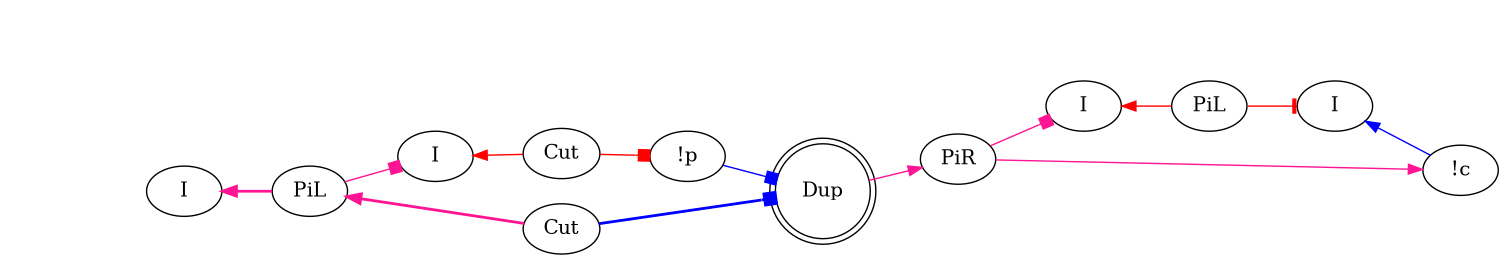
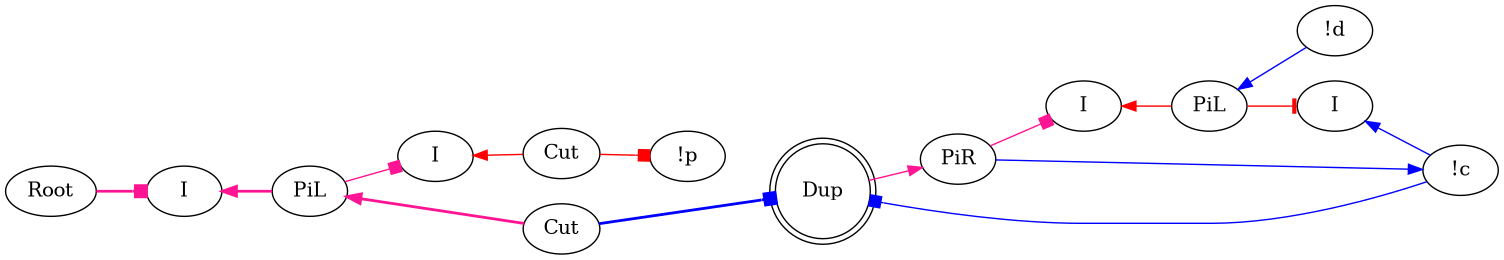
  digraph {
    rankdir=LR
    edge [color=deeppink]
+   n1 [label=Root]
    n2 [label=I]
    n3 [label=PiL]
    n4 [label=I]
    n5 [label=Cut]
    n6 [label=Cut]
    n7 [label=Dup shape=doublecircle]
    n8 [label="!p"]
    n9 [label=PiR]
    n10 [label=I]
    n11 [label=PiL]
    n12 [label="!c"]
+   n13 [label="!d"]
    n14 [label=I]
+   n1 -> n2 [arrowhead=box penwidth=2]
    n2 -> n3 [dir=back penwidth=2]
    n3 -> n4 [arrowhead=box]
    n3 -> n5 [dir=back penwidth=2]
    n4 -> n6 [color=red dir=back]
    n5 -> n7 [arrowhead=box color=blue penwidth=2]
    n6 -> n8 [arrowhead=box color=red]
    n7 -> n9 [arrowhead=normal]
-   n8 -> n7 [arrowhead=box color=blue]
+   n12 -> n7 [arrowhead=box color=blue]
    n9 -> n10 [arrowhead=box]
    n10 -> n11 [color=red dir=back]
+   n11 -> n13 [color=blue dir=back]
    n11 -> n14 [arrowhead=tee color=red]
-   n12 -> n9 [dir=back]
+   n12 -> n9 [color=blue dir=back]
    n14 -> n12 [color=blue dir=back]
  }
